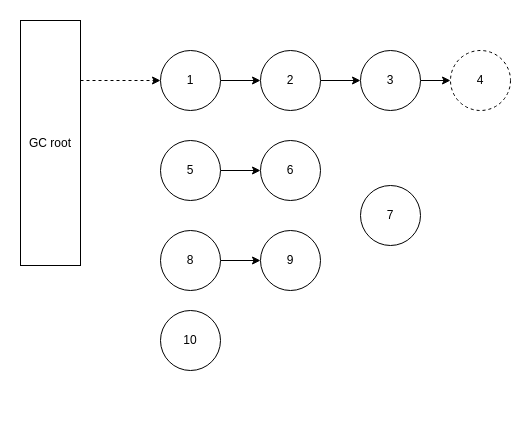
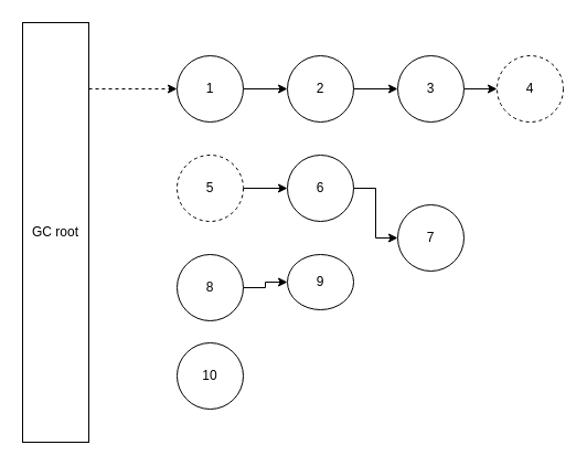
  <mxCell id="0" />
  <mxCell id="1" parent="0" />
  <mxCell id="2" style="edgeStyle=orthogonalEdgeStyle;rounded=0;orthogonalLoop=1;jettySize=auto;html=1;" edge="1" parent="1" source="3" target="5"><mxGeometry relative="1" as="geometry" /></mxCell>
  <mxCell id="3" value="1" style="ellipse;whiteSpace=wrap;html=1;aspect=fixed;" vertex="1" parent="1"><mxGeometry x="160" y="50" width="60" height="60" as="geometry" /></mxCell>
  <mxCell id="4" style="edgeStyle=orthogonalEdgeStyle;rounded=0;orthogonalLoop=1;jettySize=auto;html=1;entryX=0;entryY=0.5;entryDx=0;entryDy=0;" edge="1" parent="1" source="5" target="9"><mxGeometry relative="1" as="geometry" /></mxCell>
  <mxCell id="5" value="2" style="ellipse;whiteSpace=wrap;html=1;aspect=fixed;" vertex="1" parent="1"><mxGeometry x="260" y="50" width="60" height="60" as="geometry" /></mxCell>
  <mxCell id="6" style="edgeStyle=orthogonalEdgeStyle;rounded=0;orthogonalLoop=1;jettySize=auto;html=1;entryX=0;entryY=0.5;entryDx=0;entryDy=0;dashed=1;" edge="1" parent="1" source="7" target="3"><mxGeometry relative="1" as="geometry"><Array as="points"><mxPoint x="110" y="80" /><mxPoint x="110" y="80" /></Array></mxGeometry></mxCell>
- <mxCell id="7" value="GC root" style="rounded=0;whiteSpace=wrap;html=1;" vertex="1" parent="1"><mxGeometry x="20" y="20" width="60" height="245" as="geometry" /></mxCell>
+ <mxCell id="7" value="GC root" style="rounded=0;whiteSpace=wrap;html=1;" vertex="1" parent="1"><mxGeometry x="20" y="20" width="60" height="380" as="geometry" /></mxCell>
  <mxCell id="8" style="edgeStyle=orthogonalEdgeStyle;rounded=0;orthogonalLoop=1;jettySize=auto;html=1;entryX=0;entryY=0.5;entryDx=0;entryDy=0;" edge="1" parent="1" source="9" target="10"><mxGeometry relative="1" as="geometry" /></mxCell>
  <mxCell id="9" value="3" style="ellipse;whiteSpace=wrap;html=1;aspect=fixed;" vertex="1" parent="1"><mxGeometry x="360" y="50" width="60" height="60" as="geometry" /></mxCell>
  <mxCell id="10" value="4" style="ellipse;whiteSpace=wrap;html=1;aspect=fixed;dashed=1;" vertex="1" parent="1"><mxGeometry x="450" y="50" width="60" height="60" as="geometry" /></mxCell>
  <mxCell id="11" style="edgeStyle=orthogonalEdgeStyle;rounded=0;orthogonalLoop=1;jettySize=auto;html=1;entryX=0;entryY=0.5;entryDx=0;entryDy=0;" edge="1" parent="1" source="12" target="14"><mxGeometry relative="1" as="geometry" /></mxCell>
- <mxCell id="12" value="5" style="ellipse;whiteSpace=wrap;html=1;aspect=fixed;" vertex="1" parent="1"><mxGeometry x="160" y="140" width="60" height="60" as="geometry" /></mxCell>
+ <mxCell id="12" value="5" style="ellipse;whiteSpace=wrap;html=1;aspect=fixed;dashed=1;" vertex="1" parent="1"><mxGeometry x="160" y="140" width="60" height="60" as="geometry" /></mxCell>
+ <mxCell id="13" style="edgeStyle=orthogonalEdgeStyle;rounded=0;orthogonalLoop=1;jettySize=auto;html=1;entryX=0;entryY=0.5;entryDx=0;entryDy=0;" edge="1" parent="1" source="14" target="15"><mxGeometry relative="1" as="geometry" /></mxCell>
  <mxCell id="14" value="6" style="ellipse;whiteSpace=wrap;html=1;aspect=fixed;" vertex="1" parent="1"><mxGeometry x="260" y="140" width="60" height="60" as="geometry" /></mxCell>
  <mxCell id="15" value="7" style="ellipse;whiteSpace=wrap;html=1;aspect=fixed;" vertex="1" parent="1"><mxGeometry x="360" y="185" width="60" height="60" as="geometry" /></mxCell>
  <mxCell id="16" style="edgeStyle=orthogonalEdgeStyle;rounded=0;orthogonalLoop=1;jettySize=auto;html=1;entryX=0;entryY=0.5;entryDx=0;entryDy=0;" edge="1" parent="1" source="17" target="18"><mxGeometry relative="1" as="geometry" /></mxCell>
  <mxCell id="17" value="8" style="ellipse;whiteSpace=wrap;html=1;aspect=fixed;" vertex="1" parent="1"><mxGeometry x="160" y="230" width="60" height="60" as="geometry" /></mxCell>
- <mxCell id="18" value="9" style="ellipse;whiteSpace=wrap;html=1;aspect=fixed;" vertex="1" parent="1"><mxGeometry x="260" y="230" width="60" height="60" as="geometry" /></mxCell>
+ <mxCell id="18" value="9" style="ellipse;whiteSpace=wrap;html=1;aspect=fixed;" vertex="1" parent="1"><mxGeometry x="260" y="230" width="60" height="50" as="geometry" /></mxCell>
  <mxCell id="19" value="10" style="ellipse;whiteSpace=wrap;html=1;aspect=fixed;" vertex="1" parent="1"><mxGeometry x="160" y="310" width="60" height="60" as="geometry" /></mxCell>
